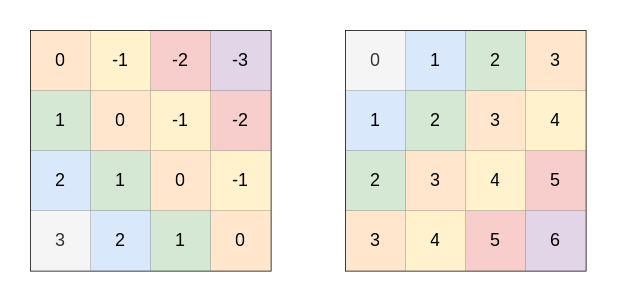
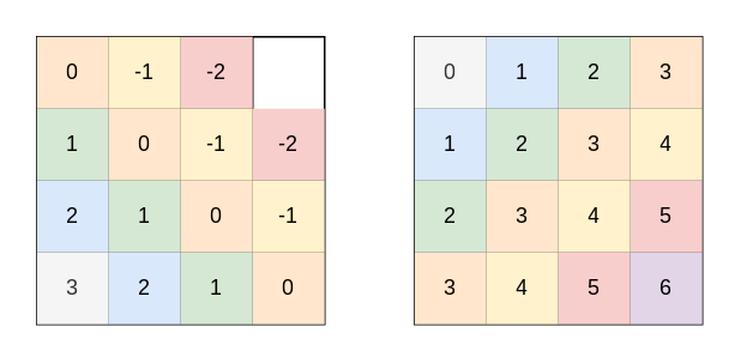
  <mxCell id="0" />
  <mxCell id="1" parent="0" />
  <mxCell id="2" value="" style="shape=table;html=1;whiteSpace=wrap;startSize=0;container=1;collapsible=0;childLayout=tableLayout;" vertex="1" parent="1"><mxGeometry x="20" y="20" width="160" height="160" as="geometry" /></mxCell>
  <mxCell id="3" value="" style="shape=partialRectangle;html=1;whiteSpace=wrap;collapsible=0;dropTarget=0;pointerEvents=0;fillColor=none;top=0;left=0;bottom=0;right=0;points=[[0,0.5],[1,0.5]];portConstraint=eastwest;" vertex="1" parent="2"><mxGeometry width="160" height="40" as="geometry" /></mxCell>
  <mxCell id="4" value="0" style="shape=partialRectangle;html=1;whiteSpace=wrap;connectable=0;fillColor=#ffe6cc;top=0;left=0;bottom=0;right=0;overflow=hidden;pointerEvents=1;strokeColor=#d79b00;" vertex="1" parent="3"><mxGeometry width="40" height="40" as="geometry" /></mxCell>
  <mxCell id="5" value="-1" style="shape=partialRectangle;html=1;whiteSpace=wrap;connectable=0;fillColor=#fff2cc;top=0;left=0;bottom=0;right=0;overflow=hidden;pointerEvents=1;strokeColor=#d6b656;" vertex="1" parent="3"><mxGeometry x="40" width="40" height="40" as="geometry" /></mxCell>
  <mxCell id="6" value="-2" style="shape=partialRectangle;html=1;whiteSpace=wrap;connectable=0;fillColor=#f8cecc;top=0;left=0;bottom=0;right=0;overflow=hidden;pointerEvents=1;strokeColor=#b85450;" vertex="1" parent="3"><mxGeometry x="80" width="40" height="40" as="geometry" /></mxCell>
- <mxCell id="7" value="-3" style="shape=partialRectangle;html=1;whiteSpace=wrap;connectable=0;fillColor=#e1d5e7;top=0;left=0;bottom=0;right=0;overflow=hidden;pointerEvents=1;strokeColor=#9673a6;" vertex="1" parent="3"><mxGeometry x="120" width="40" height="40" as="geometry" /></mxCell>
  <mxCell id="8" value="" style="shape=partialRectangle;html=1;whiteSpace=wrap;collapsible=0;dropTarget=0;pointerEvents=0;fillColor=none;top=0;left=0;bottom=0;right=0;points=[[0,0.5],[1,0.5]];portConstraint=eastwest;" vertex="1" parent="2"><mxGeometry y="40" width="160" height="40" as="geometry" /></mxCell>
  <mxCell id="9" value="1" style="shape=partialRectangle;html=1;whiteSpace=wrap;connectable=0;fillColor=#d5e8d4;top=0;left=0;bottom=0;right=0;overflow=hidden;pointerEvents=1;strokeColor=#82b366;" vertex="1" parent="8"><mxGeometry width="40" height="40" as="geometry" /></mxCell>
  <mxCell id="10" value="0" style="shape=partialRectangle;html=1;whiteSpace=wrap;connectable=0;fillColor=#ffe6cc;top=0;left=0;bottom=0;right=0;overflow=hidden;pointerEvents=1;strokeColor=#d79b00;" vertex="1" parent="8"><mxGeometry x="40" width="40" height="40" as="geometry" /></mxCell>
  <mxCell id="11" value="-1" style="shape=partialRectangle;html=1;whiteSpace=wrap;connectable=0;fillColor=#fff2cc;top=0;left=0;bottom=0;right=0;overflow=hidden;pointerEvents=1;strokeColor=#d6b656;" vertex="1" parent="8"><mxGeometry x="80" width="40" height="40" as="geometry" /></mxCell>
  <mxCell id="12" value="-2" style="shape=partialRectangle;html=1;whiteSpace=wrap;connectable=0;fillColor=#f8cecc;top=0;left=0;bottom=0;right=0;overflow=hidden;pointerEvents=1;strokeColor=#b85450;" vertex="1" parent="8"><mxGeometry x="120" width="40" height="40" as="geometry" /></mxCell>
  <mxCell id="13" value="" style="shape=partialRectangle;html=1;whiteSpace=wrap;collapsible=0;dropTarget=0;pointerEvents=0;fillColor=none;top=0;left=0;bottom=0;right=0;points=[[0,0.5],[1,0.5]];portConstraint=eastwest;" vertex="1" parent="2"><mxGeometry y="80" width="160" height="40" as="geometry" /></mxCell>
  <mxCell id="14" value="2" style="shape=partialRectangle;html=1;whiteSpace=wrap;connectable=0;fillColor=#dae8fc;top=0;left=0;bottom=0;right=0;overflow=hidden;pointerEvents=1;strokeColor=#6c8ebf;" vertex="1" parent="13"><mxGeometry width="40" height="40" as="geometry" /></mxCell>
  <mxCell id="15" value="1" style="shape=partialRectangle;html=1;whiteSpace=wrap;connectable=0;fillColor=#d5e8d4;top=0;left=0;bottom=0;right=0;overflow=hidden;pointerEvents=1;strokeColor=#82b366;" vertex="1" parent="13"><mxGeometry x="40" width="40" height="40" as="geometry" /></mxCell>
  <mxCell id="16" value="0" style="shape=partialRectangle;html=1;whiteSpace=wrap;connectable=0;fillColor=#ffe6cc;top=0;left=0;bottom=0;right=0;overflow=hidden;pointerEvents=1;strokeColor=#d79b00;" vertex="1" parent="13"><mxGeometry x="80" width="40" height="40" as="geometry" /></mxCell>
  <mxCell id="17" value="-1" style="shape=partialRectangle;html=1;whiteSpace=wrap;connectable=0;fillColor=#fff2cc;top=0;left=0;bottom=0;right=0;overflow=hidden;pointerEvents=1;strokeColor=#d6b656;" vertex="1" parent="13"><mxGeometry x="120" width="40" height="40" as="geometry" /></mxCell>
  <mxCell id="18" style="shape=partialRectangle;html=1;whiteSpace=wrap;collapsible=0;dropTarget=0;pointerEvents=0;fillColor=none;top=0;left=0;bottom=0;right=0;points=[[0,0.5],[1,0.5]];portConstraint=eastwest;" vertex="1" parent="2"><mxGeometry y="120" width="160" height="40" as="geometry" /></mxCell>
  <mxCell id="19" value="3" style="shape=partialRectangle;html=1;whiteSpace=wrap;connectable=0;fillColor=#f5f5f5;top=0;left=0;bottom=0;right=0;overflow=hidden;pointerEvents=1;strokeColor=#666666;fontColor=#333333;" vertex="1" parent="18"><mxGeometry width="40" height="40" as="geometry" /></mxCell>
  <mxCell id="20" value="2" style="shape=partialRectangle;html=1;whiteSpace=wrap;connectable=0;fillColor=#dae8fc;top=0;left=0;bottom=0;right=0;overflow=hidden;pointerEvents=1;strokeColor=#6c8ebf;" vertex="1" parent="18"><mxGeometry x="40" width="40" height="40" as="geometry" /></mxCell>
  <mxCell id="21" value="1" style="shape=partialRectangle;html=1;whiteSpace=wrap;connectable=0;fillColor=#d5e8d4;top=0;left=0;bottom=0;right=0;overflow=hidden;pointerEvents=1;strokeColor=#82b366;" vertex="1" parent="18"><mxGeometry x="80" width="40" height="40" as="geometry" /></mxCell>
  <mxCell id="22" value="0" style="shape=partialRectangle;html=1;whiteSpace=wrap;connectable=0;fillColor=#ffe6cc;top=0;left=0;bottom=0;right=0;overflow=hidden;pointerEvents=1;strokeColor=#d79b00;" vertex="1" parent="18"><mxGeometry x="120" width="40" height="40" as="geometry" /></mxCell>
  <mxCell id="23" value="" style="shape=table;html=1;whiteSpace=wrap;startSize=0;container=1;collapsible=0;childLayout=tableLayout;" vertex="1" parent="1"><mxGeometry x="230" y="20" width="160" height="160" as="geometry" /></mxCell>
  <mxCell id="24" value="" style="shape=partialRectangle;html=1;whiteSpace=wrap;collapsible=0;dropTarget=0;pointerEvents=0;fillColor=none;top=0;left=0;bottom=0;right=0;points=[[0,0.5],[1,0.5]];portConstraint=eastwest;" vertex="1" parent="23"><mxGeometry width="160" height="40" as="geometry" /></mxCell>
  <mxCell id="25" value="0" style="shape=partialRectangle;html=1;whiteSpace=wrap;connectable=0;top=0;left=0;bottom=0;right=0;overflow=hidden;pointerEvents=1;fillColor=#f5f5f5;strokeColor=#666666;fontColor=#333333;" vertex="1" parent="24"><mxGeometry width="40" height="40" as="geometry" /></mxCell>
  <mxCell id="26" value="1" style="shape=partialRectangle;html=1;whiteSpace=wrap;connectable=0;fillColor=#dae8fc;top=0;left=0;bottom=0;right=0;overflow=hidden;pointerEvents=1;strokeColor=#6c8ebf;" vertex="1" parent="24"><mxGeometry x="40" width="40" height="40" as="geometry" /></mxCell>
  <mxCell id="27" value="2" style="shape=partialRectangle;html=1;whiteSpace=wrap;connectable=0;fillColor=#d5e8d4;top=0;left=0;bottom=0;right=0;overflow=hidden;pointerEvents=1;strokeColor=#82b366;" vertex="1" parent="24"><mxGeometry x="80" width="40" height="40" as="geometry" /></mxCell>
  <mxCell id="28" value="3" style="shape=partialRectangle;html=1;whiteSpace=wrap;connectable=0;fillColor=#ffe6cc;top=0;left=0;bottom=0;right=0;overflow=hidden;pointerEvents=1;strokeColor=#d79b00;" vertex="1" parent="24"><mxGeometry x="120" width="40" height="40" as="geometry" /></mxCell>
  <mxCell id="29" value="" style="shape=partialRectangle;html=1;whiteSpace=wrap;collapsible=0;dropTarget=0;pointerEvents=0;fillColor=none;top=0;left=0;bottom=0;right=0;points=[[0,0.5],[1,0.5]];portConstraint=eastwest;" vertex="1" parent="23"><mxGeometry y="40" width="160" height="40" as="geometry" /></mxCell>
  <mxCell id="30" value="1" style="shape=partialRectangle;html=1;whiteSpace=wrap;connectable=0;fillColor=#dae8fc;top=0;left=0;bottom=0;right=0;overflow=hidden;pointerEvents=1;strokeColor=#6c8ebf;" vertex="1" parent="29"><mxGeometry width="40" height="40" as="geometry" /></mxCell>
  <mxCell id="31" value="2" style="shape=partialRectangle;html=1;whiteSpace=wrap;connectable=0;fillColor=#d5e8d4;top=0;left=0;bottom=0;right=0;overflow=hidden;pointerEvents=1;strokeColor=#82b366;" vertex="1" parent="29"><mxGeometry x="40" width="40" height="40" as="geometry" /></mxCell>
  <mxCell id="32" value="3" style="shape=partialRectangle;html=1;whiteSpace=wrap;connectable=0;fillColor=#ffe6cc;top=0;left=0;bottom=0;right=0;overflow=hidden;pointerEvents=1;strokeColor=#d79b00;" vertex="1" parent="29"><mxGeometry x="80" width="40" height="40" as="geometry" /></mxCell>
  <mxCell id="33" value="4" style="shape=partialRectangle;html=1;whiteSpace=wrap;connectable=0;fillColor=#fff2cc;top=0;left=0;bottom=0;right=0;overflow=hidden;pointerEvents=1;strokeColor=#d6b656;" vertex="1" parent="29"><mxGeometry x="120" width="40" height="40" as="geometry" /></mxCell>
  <mxCell id="34" value="" style="shape=partialRectangle;html=1;whiteSpace=wrap;collapsible=0;dropTarget=0;pointerEvents=0;fillColor=none;top=0;left=0;bottom=0;right=0;points=[[0,0.5],[1,0.5]];portConstraint=eastwest;" vertex="1" parent="23"><mxGeometry y="80" width="160" height="40" as="geometry" /></mxCell>
  <mxCell id="35" value="2" style="shape=partialRectangle;html=1;whiteSpace=wrap;connectable=0;fillColor=#d5e8d4;top=0;left=0;bottom=0;right=0;overflow=hidden;pointerEvents=1;strokeColor=#82b366;" vertex="1" parent="34"><mxGeometry width="40" height="40" as="geometry" /></mxCell>
  <mxCell id="36" value="3" style="shape=partialRectangle;html=1;whiteSpace=wrap;connectable=0;fillColor=#ffe6cc;top=0;left=0;bottom=0;right=0;overflow=hidden;pointerEvents=1;strokeColor=#d79b00;" vertex="1" parent="34"><mxGeometry x="40" width="40" height="40" as="geometry" /></mxCell>
  <mxCell id="37" value="4" style="shape=partialRectangle;html=1;whiteSpace=wrap;connectable=0;fillColor=#fff2cc;top=0;left=0;bottom=0;right=0;overflow=hidden;pointerEvents=1;strokeColor=#d6b656;" vertex="1" parent="34"><mxGeometry x="80" width="40" height="40" as="geometry" /></mxCell>
  <mxCell id="38" value="5" style="shape=partialRectangle;html=1;whiteSpace=wrap;connectable=0;fillColor=#f8cecc;top=0;left=0;bottom=0;right=0;overflow=hidden;pointerEvents=1;strokeColor=#b85450;" vertex="1" parent="34"><mxGeometry x="120" width="40" height="40" as="geometry" /></mxCell>
  <mxCell id="39" style="shape=partialRectangle;html=1;whiteSpace=wrap;collapsible=0;dropTarget=0;pointerEvents=0;fillColor=none;top=0;left=0;bottom=0;right=0;points=[[0,0.5],[1,0.5]];portConstraint=eastwest;" vertex="1" parent="23"><mxGeometry y="120" width="160" height="40" as="geometry" /></mxCell>
  <mxCell id="40" value="3" style="shape=partialRectangle;html=1;whiteSpace=wrap;connectable=0;fillColor=#ffe6cc;top=0;left=0;bottom=0;right=0;overflow=hidden;pointerEvents=1;strokeColor=#d79b00;" vertex="1" parent="39"><mxGeometry width="40" height="40" as="geometry" /></mxCell>
  <mxCell id="41" value="4" style="shape=partialRectangle;html=1;whiteSpace=wrap;connectable=0;fillColor=#fff2cc;top=0;left=0;bottom=0;right=0;overflow=hidden;pointerEvents=1;strokeColor=#d6b656;" vertex="1" parent="39"><mxGeometry x="40" width="40" height="40" as="geometry" /></mxCell>
  <mxCell id="42" value="5" style="shape=partialRectangle;html=1;whiteSpace=wrap;connectable=0;fillColor=#f8cecc;top=0;left=0;bottom=0;right=0;overflow=hidden;pointerEvents=1;strokeColor=#b85450;" vertex="1" parent="39"><mxGeometry x="80" width="40" height="40" as="geometry" /></mxCell>
  <mxCell id="43" value="6" style="shape=partialRectangle;html=1;whiteSpace=wrap;connectable=0;fillColor=#e1d5e7;top=0;left=0;bottom=0;right=0;overflow=hidden;pointerEvents=1;strokeColor=#9673a6;" vertex="1" parent="39"><mxGeometry x="120" width="40" height="40" as="geometry" /></mxCell>
